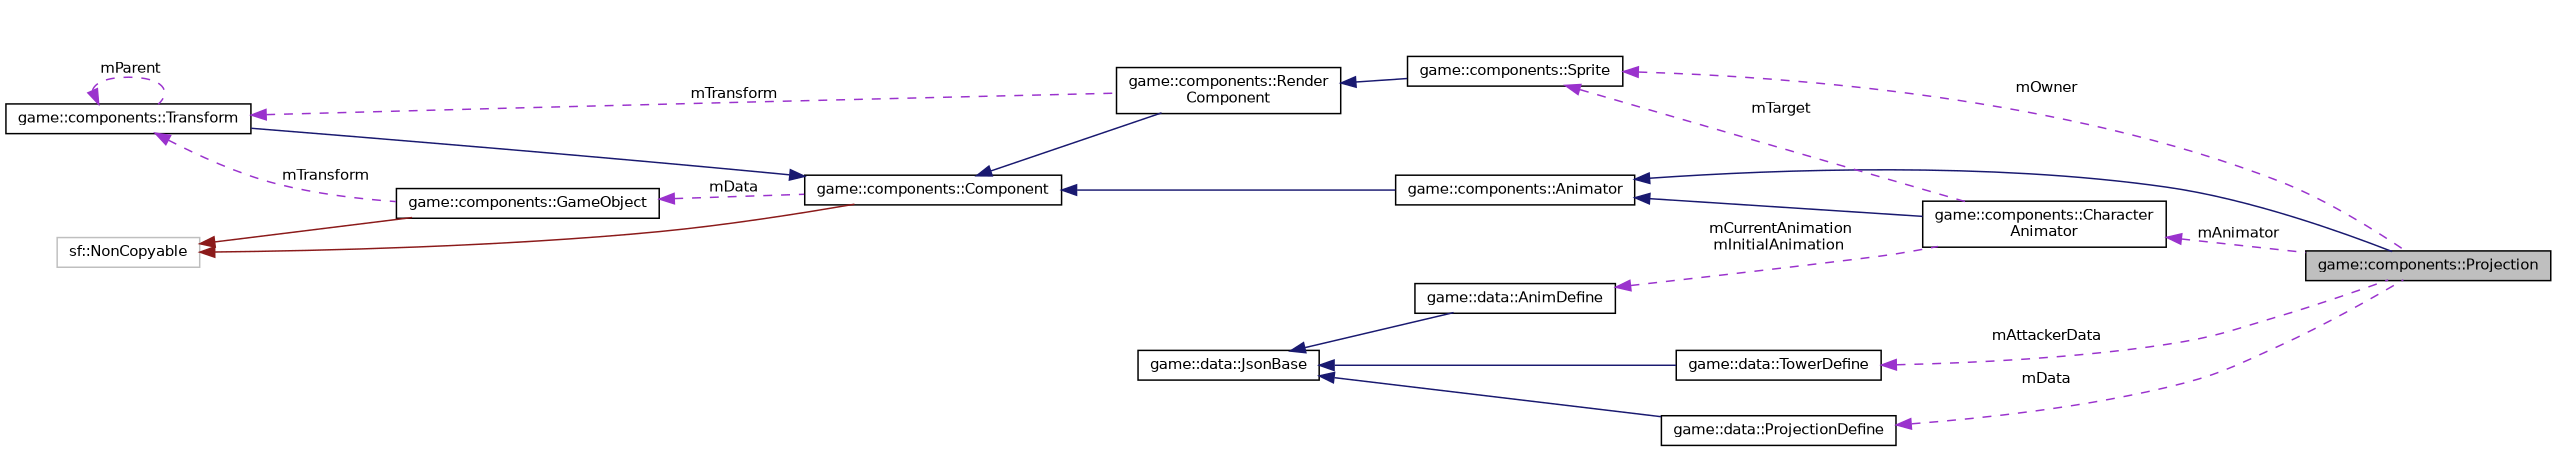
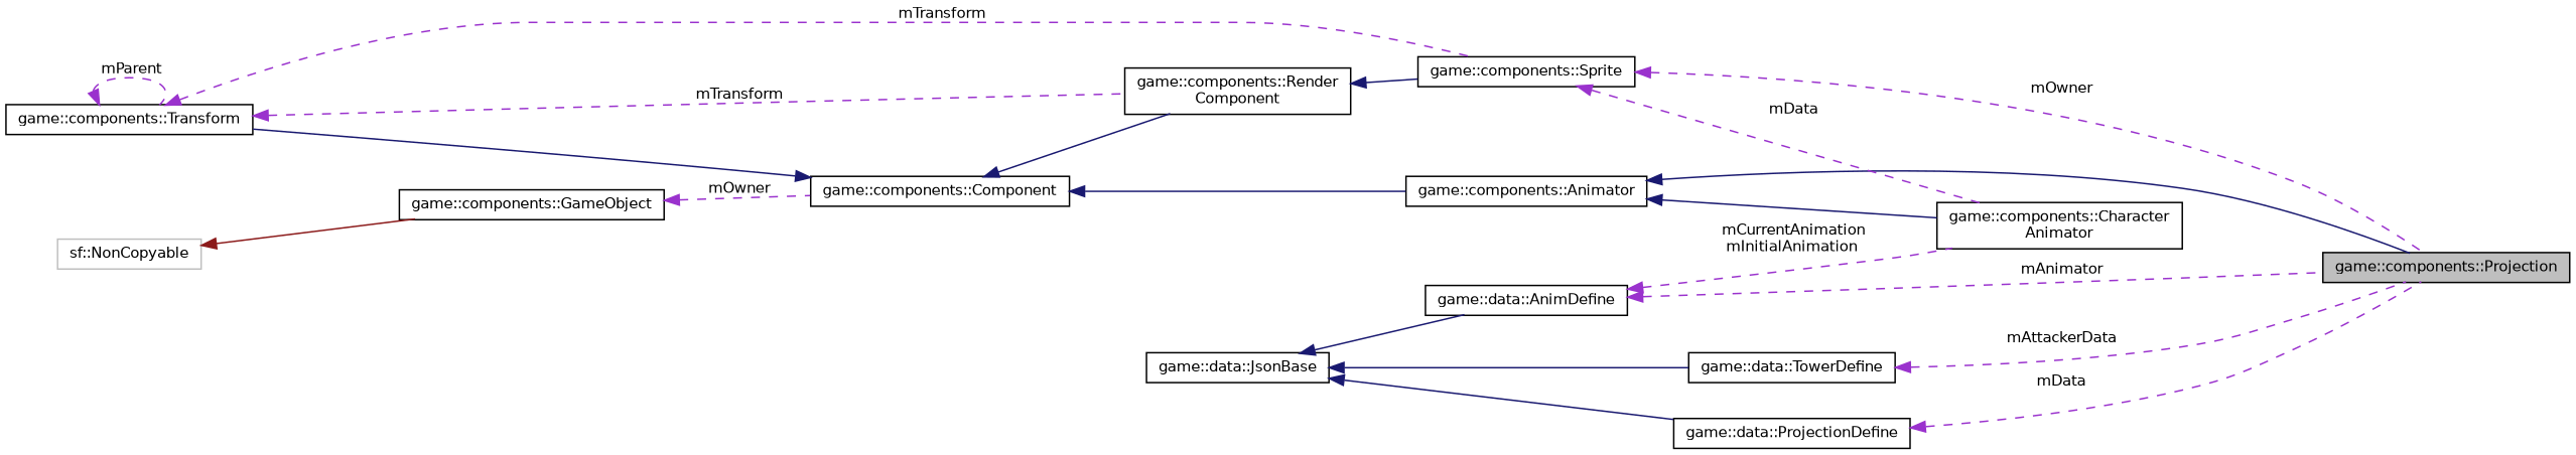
  digraph {
    rankdir=LR
    node [color=black fillcolor=white fontname=Helvetica fontsize=10 shape=record style=filled]
    edge [color=darkorchid3 dir=back fontname=Helvetica fontsize=10 labelfontname=Helvetica labelfontsize=10 style=solid]
    n1 [fillcolor=grey75 fontcolor=black height=0.2 label="game::components::Projection" width=0.4]
    n2 [height=0.2 label="game::components::Component" width=0.4]
    n3 [height=0.2 label="game::components::Transform" width=0.4]
    n4 [height=0.2 label="game::components::Render\lComponent" width=0.4]
    n5 [height=0.2 label="game::components::Animator" width=0.4]
    n6 [height=0.2 label="game::components::GameObject" width=0.4]
    n7 [height=0.2 label="game::components::Sprite" width=0.4]
    n8 [height=0.2 label="game::components::Character\lAnimator" width=0.4]
    n9 [color=grey75 height=0.2 label="sf::NonCopyable" width=0.4]
    n10 [height=0.2 label="game::data::TowerDefine" width=0.4]
    n11 [height=0.2 label="game::data::JsonBase" width=0.4]
    n12 [height=0.2 label="game::data::ProjectionDefine" width=0.4]
    n13 [height=0.2 label="game::data::AnimDefine" width=0.4]
    n2 -> n3 [color=midnightblue]
    n2 -> n4 [color=midnightblue]
    n2 -> n5 [color=midnightblue]
    n3 -> n3 [label=" mParent" style=dashed]
    n3 -> n4 [label=" mTransform" style=dashed]
-   n3 -> n6 [label=" mTransform" style=dashed]
+   n3 -> n7 [label=" mTransform" style=dashed]
    n4 -> n7 [color=midnightblue]
    n5 -> n1 [color=midnightblue]
    n5 -> n8 [color=midnightblue]
-   n6 -> n2 [label=" mData" style=dashed]
+   n6 -> n2 [label=" mOwner" style=dashed]
    n7 -> n1 [label=" mOwner" style=dashed]
-   n7 -> n8 [label=" mTarget" style=dashed]
-   n8 -> n1 [label=" mAnimator" style=dashed]
-   n9 -> n2 [color=firebrick4]
+   n7 -> n8 [label=" mData" style=dashed]
+   n13 -> n1 [label=" mAnimator" style=dashed]
    n9 -> n6 [color=firebrick4]
    n10 -> n1 [label=" mAttackerData" style=dashed]
    n11 -> n10 [color=midnightblue]
    n11 -> n12 [color=midnightblue]
    n11 -> n13 [color=midnightblue]
    n12 -> n1 [label=" mData" style=dashed]
    n13 -> n8 [label=" mCurrentAnimation\nmInitialAnimation" style=dashed]
  }
